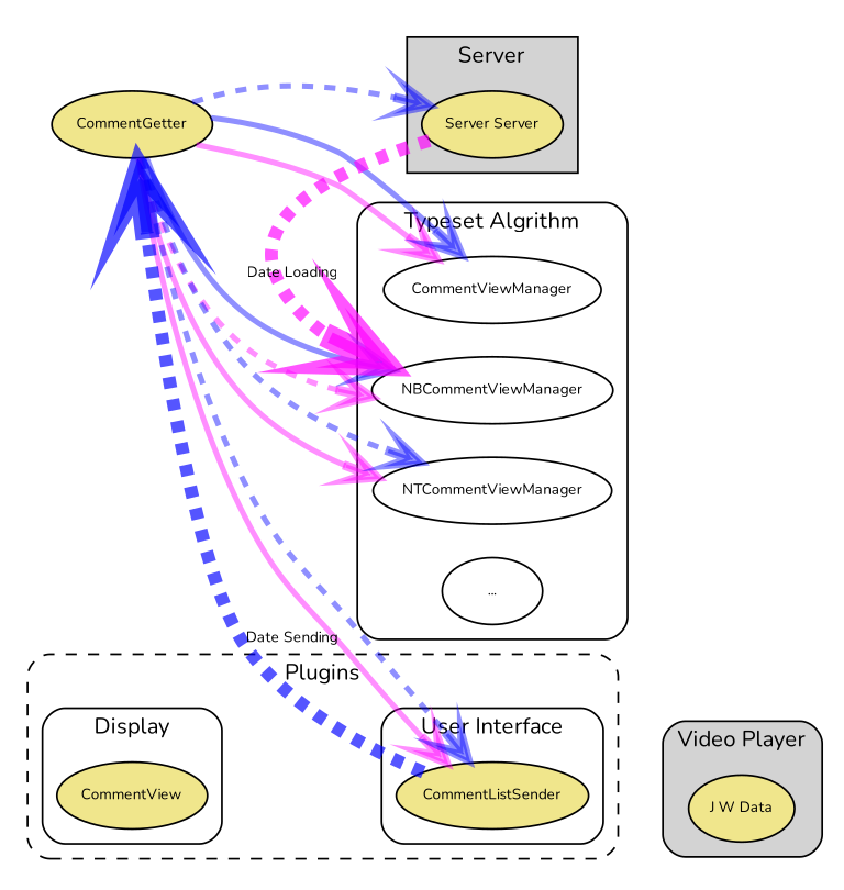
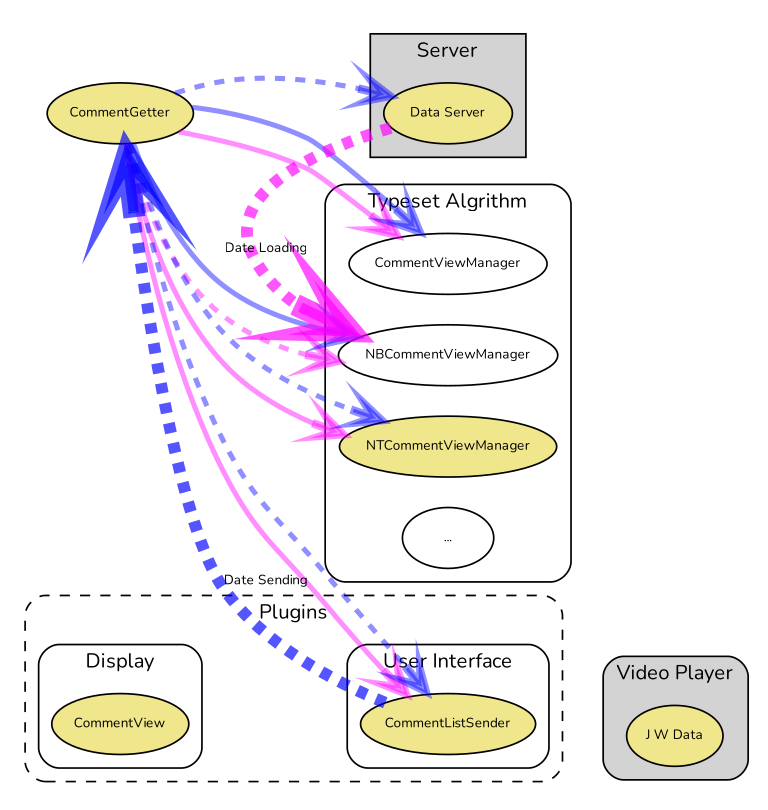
  digraph {
    fontname=Nunito
    fontsize=12
    rankdir=LR
    style=rounded
    node [fillcolor=khaki fontname=Nunito fontsize=8 style=filled]
    edge [arrowhead=vee fontname=Nunito fontsize=8 style=invis]
    CommentGetter
    CommentViewManager [fillcolor=white]
    NBCommentViewManager [fillcolor=white]
-   NTCommentViewManager [fillcolor=white]
+   NTCommentViewManager
    CommentListSender
-   "Data Server" [label="Server Server"]
+   "Data Server"
    "..." [fillcolor=white]
    CommentView
    n9 [label="J W Data"]
    subgraph sub_1 {
      CommentGetter
      CommentViewManager
      NBCommentViewManager
      NTCommentViewManager
      CommentListSender
    }
    subgraph sub_2 {
      CommentGetter
      CommentViewManager
      NBCommentViewManager
      NTCommentViewManager
      CommentListSender
      "Data Server"
    }
    subgraph cluster_3 {
      label="Typeset Algrithm"
      rank=same
      CommentViewManager
      NBCommentViewManager
      NTCommentViewManager
      "..."
    }
    subgraph cluster_4 {
      label=Plugins
      style="rounded,dashed"
      subgraph cluster_5 {
        label="User Interface"
        style="rounded,solid"
        CommentListSender
      }
      subgraph cluster_6 {
        label=Display
        style="rounded,solid"
        CommentView
      }
    }
    subgraph cluster_7 {
      label="Video Player"
      style="filled,rounded"
      n9
    }
    subgraph cluster_8 {
      style=invis
      subgraph sub_9 {
        style=filled
        subgraph cluster_10 {
          label=Server
          style=filled
          "Data Server"
        }
      }
      subgraph cluster_11 {
        label=Data
        style=invis
        CommentGetter
      }
    }
    CommentGetter -> CommentViewManager [arrowsize=2 color="#FF00FF70" penwidth=3 style=bold]
    CommentGetter -> CommentViewManager [arrowsize=2 color="#0000FF70" penwidth=3 style=bold]
    CommentGetter -> NBCommentViewManager [arrowsize=2 color="#FF00FF70" penwidth=3 style=dashed]
    CommentGetter -> NBCommentViewManager [arrowsize=2 color="#0000FF70" penwidth=3 style=bold]
    CommentGetter -> NTCommentViewManager [arrowsize=2 color="#FF00FF70" penwidth=3 style=bold]
    CommentGetter -> NTCommentViewManager [arrowsize=2 color="#0000FF70" penwidth=3 style=dashed]
    CommentGetter -> CommentListSender [arrowsize=2 color="#FF00FF70" penwidth=3 style=bold]
    CommentGetter -> CommentListSender [arrowsize=2 color="#0000FF70" penwidth=3 style=dashed]
    CommentGetter -> "Data Server" [arrowsize=2 color="#0000FF70" penwidth=3 style=dashed]
    CommentViewManager -> CommentGetter [arrowhead=odiamond]
    CommentViewManager -> CommentView [arrowhead=odiamond]
    NBCommentViewManager -> CommentGetter [arrowhead=odiamond]
    NBCommentViewManager -> CommentView [arrowhead=odiamond]
    NTCommentViewManager -> CommentGetter [arrowhead=odiamond]
    NTCommentViewManager -> CommentView [arrowhead=odiamond]
    CommentListSender -> CommentGetter [arrowsize=4 color="#0000FFAA" label="Date Sending" penwidth=7 style=dashed]
    CommentListSender -> CommentGetter [arrowhead=odot]
    CommentListSender -> n9 [arrowhead=odiamond]
    "Data Server" -> NBCommentViewManager [arrowsize=4 color="#FF00FFAA" label="Date Loading" penwidth=7 style=dashed]
    CommentView -> CommentGetter [arrowhead=odiamond]
    CommentView -> CommentListSender [arrowhead=odot]
    CommentView -> n9 [arrowhead=odiamond]
  }
